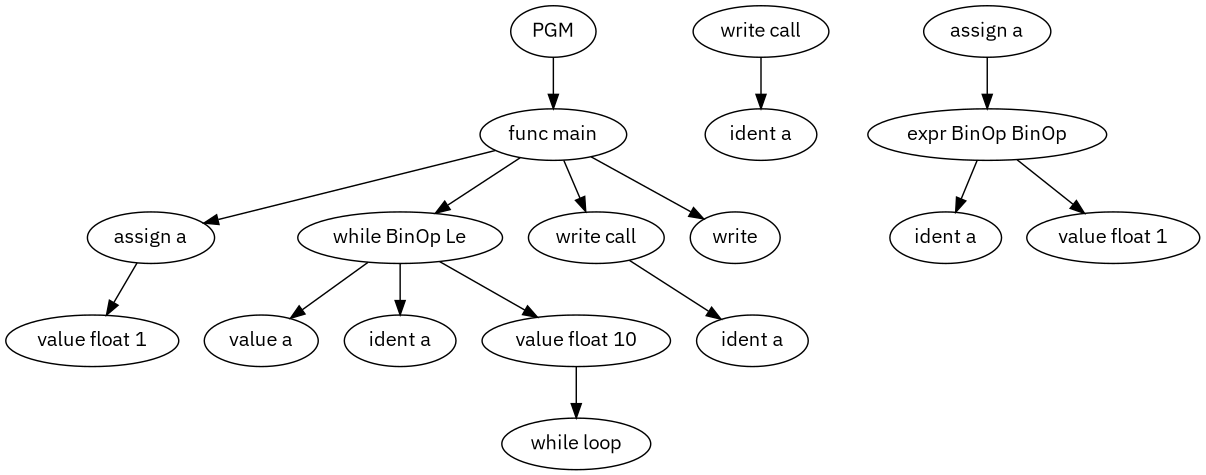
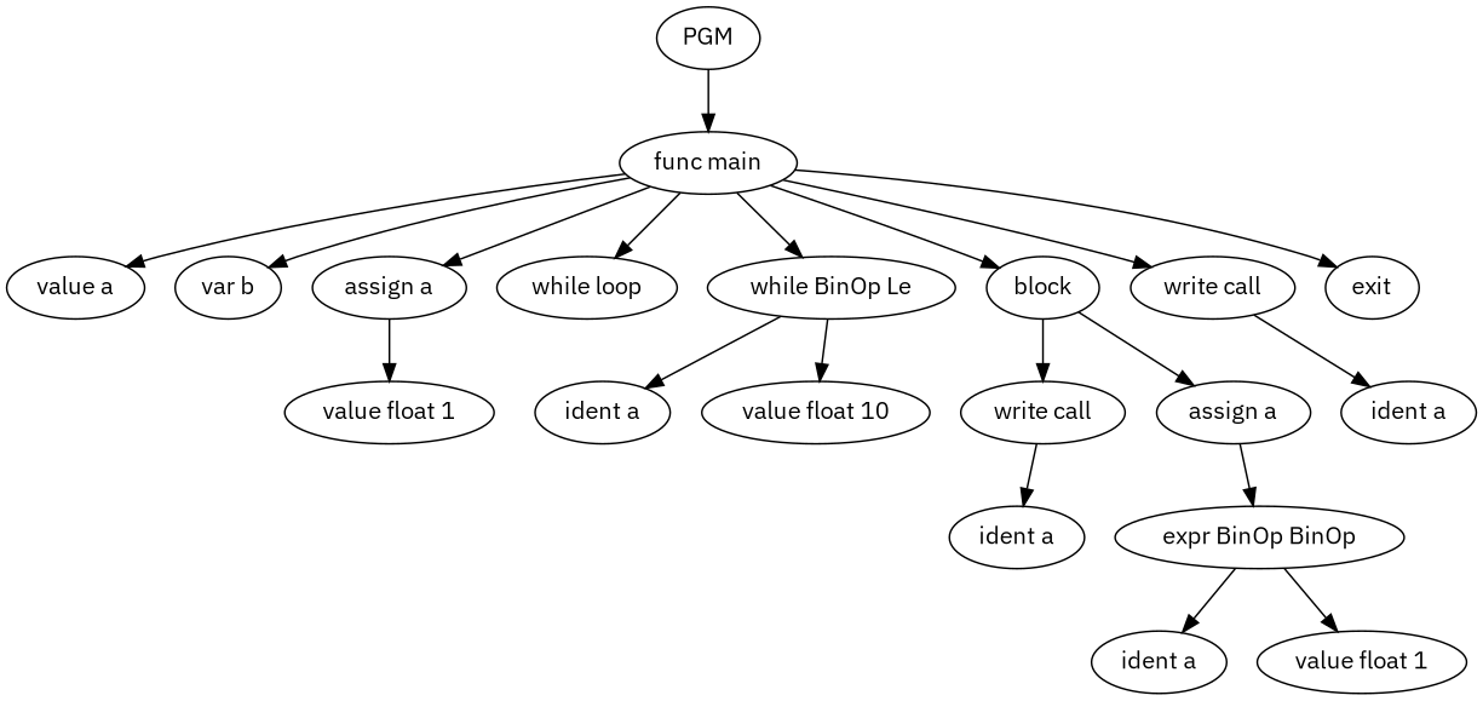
  digraph {
    fontname="IBM Plex Sans"
    node [fontname="IBM Plex Sans" shape=ellipse]
    edge [fontname="IBM Plex Sans"]
    n1 [label=PGM]
    n2 [label="func main"]
    n3 [label="value a"]
+   n4 [label="var b"]
    n5 [label="assign a"]
    n6 [label="while loop"]
    n7 [label="while BinOp Le"]
+   n8 [label=block]
    n9 [label="write call"]
-   n10 [label=write]
+   n10 [label=exit]
    n11 [label="value float 1"]
    n12 [label="ident a"]
    n13 [label="value float 10"]
    n14 [label="write call"]
    n15 [label="assign a"]
    n16 [label="ident a"]
    n17 [label="ident a"]
    n18 [label="expr BinOp BinOp"]
    n19 [label="ident a"]
    n20 [label="value float 1"]
    n1 -> n2
-   n7 -> n3
+   n2 -> n3
+   n2 -> n4
    n2 -> n5
-   n13 -> n6
+   n2 -> n6
    n2 -> n7
+   n2 -> n8
    n2 -> n9
    n2 -> n10
    n5 -> n11
    n7 -> n12
    n7 -> n13
+   n8 -> n14
+   n8 -> n15
    n9 -> n16
    n14 -> n17
    n15 -> n18
    n18 -> n19
    n18 -> n20
  }
